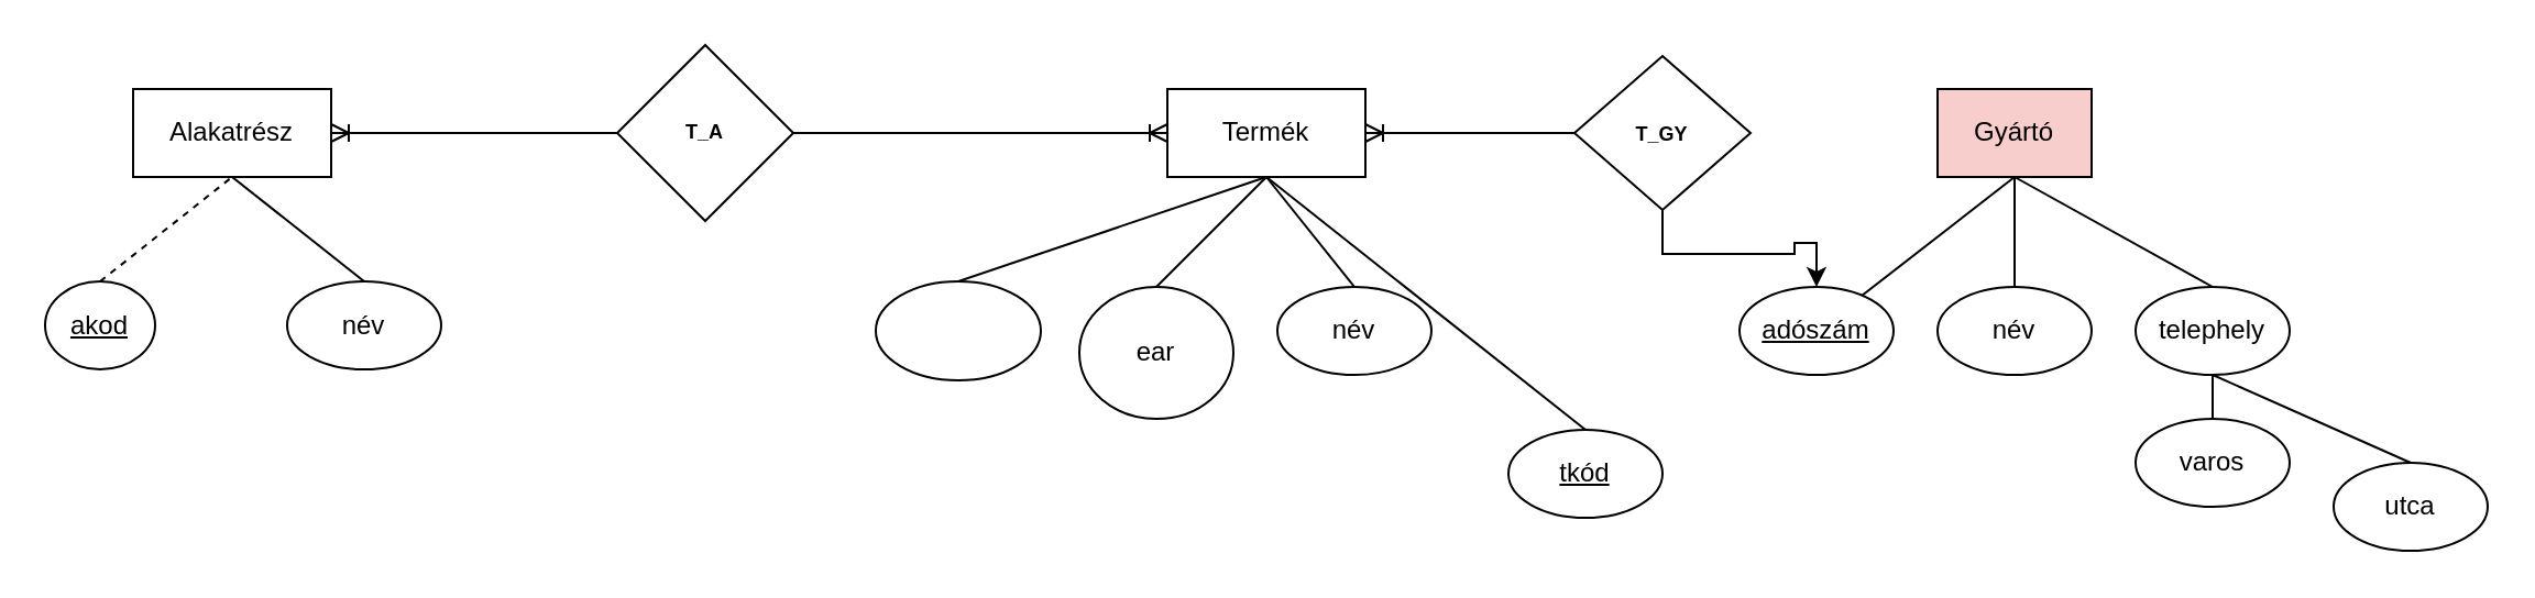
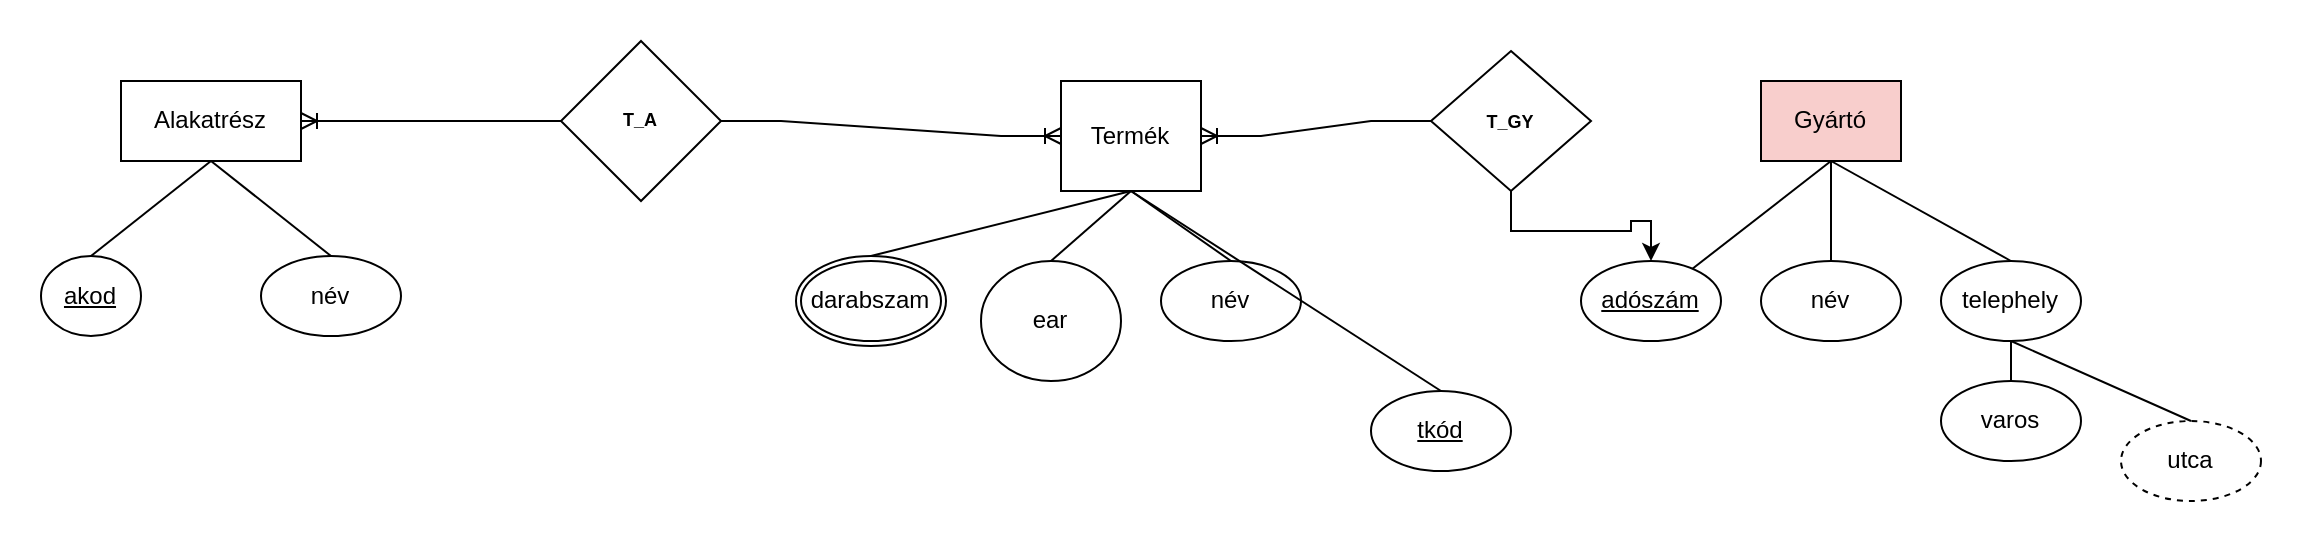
  <mxCell id="0" />
  <mxCell id="1" parent="0" />
- <mxCell id="2" value="Termék" style="rounded=0;whiteSpace=wrap;html=1;" vertex="1" parent="1"><mxGeometry x="530" y="40" width="90" height="40" as="geometry" /></mxCell>
+ <mxCell id="2" value="Termék" style="rounded=0;whiteSpace=wrap;html=1;" vertex="1" parent="1"><mxGeometry x="530" y="40" width="70" height="55" as="geometry" /></mxCell>
  <mxCell id="3" value="" style="edgeStyle=orthogonalEdgeStyle;rounded=0;orthogonalLoop=1;jettySize=auto;html=1;fontSize=9;" edge="1" parent="1" source="4" target="13"><mxGeometry relative="1" as="geometry" /></mxCell>
  <mxCell id="4" value="&lt;font style=&quot;font-size: 9px;&quot;&gt;&lt;b&gt;T_GY&lt;/b&gt;&lt;/font&gt;" style="rhombus;whiteSpace=wrap;html=1;" vertex="1" parent="1"><mxGeometry x="715" y="25" width="80" height="70" as="geometry" /></mxCell>
  <mxCell id="5" value="Gyártó" style="rounded=0;whiteSpace=wrap;html=1;fillColor=#f8cecc;" vertex="1" parent="1"><mxGeometry x="880" y="40" width="70" height="40" as="geometry" /></mxCell>
  <mxCell id="6" value="" style="edgeStyle=entityRelationEdgeStyle;fontSize=12;html=1;endArrow=ERoneToMany;rounded=0;entryX=1;entryY=0.5;entryDx=0;entryDy=0;exitX=0;exitY=0.5;exitDx=0;exitDy=0;" edge="1" parent="1" source="4" target="2"><mxGeometry width="100" height="100" relative="1" as="geometry"><mxPoint x="640" y="270" as="sourcePoint" /><mxPoint x="740" y="170" as="targetPoint" /></mxGeometry></mxCell>
  <mxCell id="7" value="ear" style="ellipse;whiteSpace=wrap;html=1;" vertex="1" parent="1"><mxGeometry x="490" y="130" width="70" height="60" as="geometry" /></mxCell>
  <mxCell id="8" value="" style="endArrow=none;html=1;rounded=0;entryX=0.5;entryY=0;entryDx=0;entryDy=0;exitX=0.5;exitY=1;exitDx=0;exitDy=0;" edge="1" parent="1" source="2" target="7"><mxGeometry width="50" height="50" relative="1" as="geometry"><mxPoint x="630" y="40" as="sourcePoint" /><mxPoint x="680" y="-10" as="targetPoint" /></mxGeometry></mxCell>
  <mxCell id="9" value="név" style="ellipse;whiteSpace=wrap;html=1;" vertex="1" parent="1"><mxGeometry x="580" y="130" width="70" height="40" as="geometry" /></mxCell>
  <mxCell id="10" value="" style="endArrow=none;html=1;rounded=0;entryX=0.5;entryY=1;entryDx=0;entryDy=0;exitX=0.5;exitY=0;exitDx=0;exitDy=0;" edge="1" parent="1" source="9" target="2"><mxGeometry width="50" height="50" relative="1" as="geometry"><mxPoint x="480" y="160" as="sourcePoint" /><mxPoint x="530" y="110" as="targetPoint" /></mxGeometry></mxCell>
  <mxCell id="11" value="&lt;u&gt;tkód&lt;/u&gt;" style="ellipse;whiteSpace=wrap;html=1;" vertex="1" parent="1"><mxGeometry x="685" y="195" width="70" height="40" as="geometry" /></mxCell>
  <mxCell id="12" value="" style="endArrow=none;html=1;rounded=0;entryX=0.5;entryY=1;entryDx=0;entryDy=0;exitX=0.5;exitY=0;exitDx=0;exitDy=0;" edge="1" parent="1" source="11" target="2"><mxGeometry width="50" height="50" relative="1" as="geometry"><mxPoint x="670" y="180" as="sourcePoint" /><mxPoint x="720" y="130" as="targetPoint" /></mxGeometry></mxCell>
  <mxCell id="13" value="&lt;u&gt;adószám&lt;/u&gt;" style="ellipse;whiteSpace=wrap;html=1;" vertex="1" parent="1"><mxGeometry x="790" y="130" width="70" height="40" as="geometry" /></mxCell>
  <mxCell id="14" value="" style="endArrow=none;html=1;rounded=0;entryX=0.5;entryY=1;entryDx=0;entryDy=0;" edge="1" parent="1" source="13" target="5"><mxGeometry width="50" height="50" relative="1" as="geometry"><mxPoint x="795" y="145" as="sourcePoint" /><mxPoint x="845" y="95" as="targetPoint" /></mxGeometry></mxCell>
  <mxCell id="15" value="név" style="ellipse;whiteSpace=wrap;html=1;" vertex="1" parent="1"><mxGeometry x="880" y="130" width="70" height="40" as="geometry" /></mxCell>
  <mxCell id="16" value="" style="endArrow=none;html=1;rounded=0;entryX=0.5;entryY=0;entryDx=0;entryDy=0;exitX=0.5;exitY=1;exitDx=0;exitDy=0;" edge="1" parent="1" source="5" target="15"><mxGeometry width="50" height="50" relative="1" as="geometry"><mxPoint x="772.5" y="180" as="sourcePoint" /><mxPoint x="822.5" y="130" as="targetPoint" /></mxGeometry></mxCell>
  <mxCell id="17" value="telephely" style="ellipse;whiteSpace=wrap;html=1;" vertex="1" parent="1"><mxGeometry x="970" y="130" width="70" height="40" as="geometry" /></mxCell>
  <mxCell id="18" value="" style="endArrow=none;html=1;rounded=0;entryX=0.5;entryY=0;entryDx=0;entryDy=0;exitX=0.5;exitY=1;exitDx=0;exitDy=0;" edge="1" parent="1" source="5" target="17"><mxGeometry width="50" height="50" relative="1" as="geometry"><mxPoint x="825" y="0" as="sourcePoint" /><mxPoint x="875" y="-50" as="targetPoint" /></mxGeometry></mxCell>
  <mxCell id="19" value="varos" style="ellipse;whiteSpace=wrap;html=1;" vertex="1" parent="1"><mxGeometry x="970" y="190" width="70" height="40" as="geometry" /></mxCell>
- <mxCell id="20" value="utca" style="ellipse;whiteSpace=wrap;html=1;" vertex="1" parent="1"><mxGeometry x="1060" y="210" width="70" height="40" as="geometry" /></mxCell>
+ <mxCell id="20" value="utca" style="ellipse;whiteSpace=wrap;html=1;dashed=1;" vertex="1" parent="1"><mxGeometry x="1060" y="210" width="70" height="40" as="geometry" /></mxCell>
  <mxCell id="21" value="" style="endArrow=none;html=1;rounded=0;fontSize=9;entryX=0.5;entryY=1;entryDx=0;entryDy=0;exitX=0.5;exitY=0;exitDx=0;exitDy=0;" edge="1" parent="1" source="19" target="17"><mxGeometry width="50" height="50" relative="1" as="geometry"><mxPoint x="970" y="250" as="sourcePoint" /><mxPoint x="1020" y="200" as="targetPoint" /></mxGeometry></mxCell>
  <mxCell id="22" value="" style="endArrow=none;html=1;rounded=0;fontSize=9;entryX=0.5;entryY=1;entryDx=0;entryDy=0;exitX=0.5;exitY=0;exitDx=0;exitDy=0;" edge="1" parent="1" source="20" target="17"><mxGeometry width="50" height="50" relative="1" as="geometry"><mxPoint x="970" y="250" as="sourcePoint" /><mxPoint x="1020" y="200" as="targetPoint" /></mxGeometry></mxCell>
+ <mxCell id="23" value="darabszam" style="ellipse;whiteSpace=wrap;html=1;" vertex="1" parent="1"><mxGeometry x="400" y="130" width="70" height="40" as="geometry" /></mxCell>
  <mxCell id="24" value="" style="endArrow=none;html=1;rounded=0;fontSize=9;entryX=0.5;entryY=1;entryDx=0;entryDy=0;exitX=0.5;exitY=0;exitDx=0;exitDy=0;" edge="1" parent="1" source="25" target="2"><mxGeometry width="50" height="50" relative="1" as="geometry"><mxPoint x="440" y="115" as="sourcePoint" /><mxPoint x="510" y="65" as="targetPoint" /></mxGeometry></mxCell>
  <mxCell id="25" value="" style="ellipse;whiteSpace=wrap;html=1;fontSize=9;fillColor=none;" vertex="1" parent="1"><mxGeometry x="397.5" y="127.5" width="75" height="45" as="geometry" /></mxCell>
  <mxCell id="26" value="&lt;b&gt;T_A&lt;/b&gt;" style="rhombus;whiteSpace=wrap;html=1;fontSize=9;fillColor=none;" vertex="1" parent="1"><mxGeometry x="280" y="20" width="80" height="80" as="geometry" /></mxCell>
  <mxCell id="27" value="Alakatrész" style="rounded=0;whiteSpace=wrap;html=1;" vertex="1" parent="1"><mxGeometry x="60" y="40" width="90" height="40" as="geometry" /></mxCell>
  <mxCell id="28" value="" style="edgeStyle=entityRelationEdgeStyle;fontSize=12;html=1;endArrow=ERoneToMany;rounded=0;entryX=1;entryY=0.5;entryDx=0;entryDy=0;exitX=0;exitY=0.5;exitDx=0;exitDy=0;" edge="1" parent="1" source="26" target="27"><mxGeometry width="100" height="100" relative="1" as="geometry"><mxPoint x="200" y="65" as="sourcePoint" /><mxPoint x="350" y="55" as="targetPoint" /></mxGeometry></mxCell>
  <mxCell id="29" value="" style="edgeStyle=entityRelationEdgeStyle;fontSize=12;html=1;endArrow=ERoneToMany;rounded=0;exitX=1;exitY=0.5;exitDx=0;exitDy=0;entryX=0;entryY=0.5;entryDx=0;entryDy=0;" edge="1" parent="1" source="26" target="2"><mxGeometry width="100" height="100" relative="1" as="geometry"><mxPoint x="397.5" y="85" as="sourcePoint" /><mxPoint x="497.5" y="-15" as="targetPoint" /></mxGeometry></mxCell>
  <mxCell id="30" value="név" style="ellipse;whiteSpace=wrap;html=1;" vertex="1" parent="1"><mxGeometry x="130" y="127.5" width="70" height="40" as="geometry" /></mxCell>
  <mxCell id="31" value="&lt;u&gt;akod&lt;/u&gt;" style="ellipse;whiteSpace=wrap;html=1;" vertex="1" parent="1"><mxGeometry x="20" y="127.5" width="50" height="40" as="geometry" /></mxCell>
- <mxCell id="32" value="" style="endArrow=none;html=1;rounded=0;fontSize=9;entryX=0.5;entryY=1;entryDx=0;entryDy=0;exitX=0.5;exitY=0;exitDx=0;exitDy=0;dashed=1;" edge="1" parent="1" source="31" target="27"><mxGeometry width="50" height="50" relative="1" as="geometry"><mxPoint x="160" y="175" as="sourcePoint" /><mxPoint x="210" y="125" as="targetPoint" /></mxGeometry></mxCell>
+ <mxCell id="32" value="" style="endArrow=none;html=1;rounded=0;fontSize=9;entryX=0.5;entryY=1;entryDx=0;entryDy=0;exitX=0.5;exitY=0;exitDx=0;exitDy=0;" edge="1" parent="1" source="31" target="27"><mxGeometry width="50" height="50" relative="1" as="geometry"><mxPoint x="160" y="175" as="sourcePoint" /><mxPoint x="210" y="125" as="targetPoint" /></mxGeometry></mxCell>
  <mxCell id="33" value="" style="endArrow=none;html=1;rounded=0;fontSize=9;entryX=0.5;entryY=1;entryDx=0;entryDy=0;exitX=0.5;exitY=0;exitDx=0;exitDy=0;" edge="1" parent="1" source="30" target="27"><mxGeometry width="50" height="50" relative="1" as="geometry"><mxPoint x="160" y="175" as="sourcePoint" /><mxPoint x="210" y="125" as="targetPoint" /></mxGeometry></mxCell>
